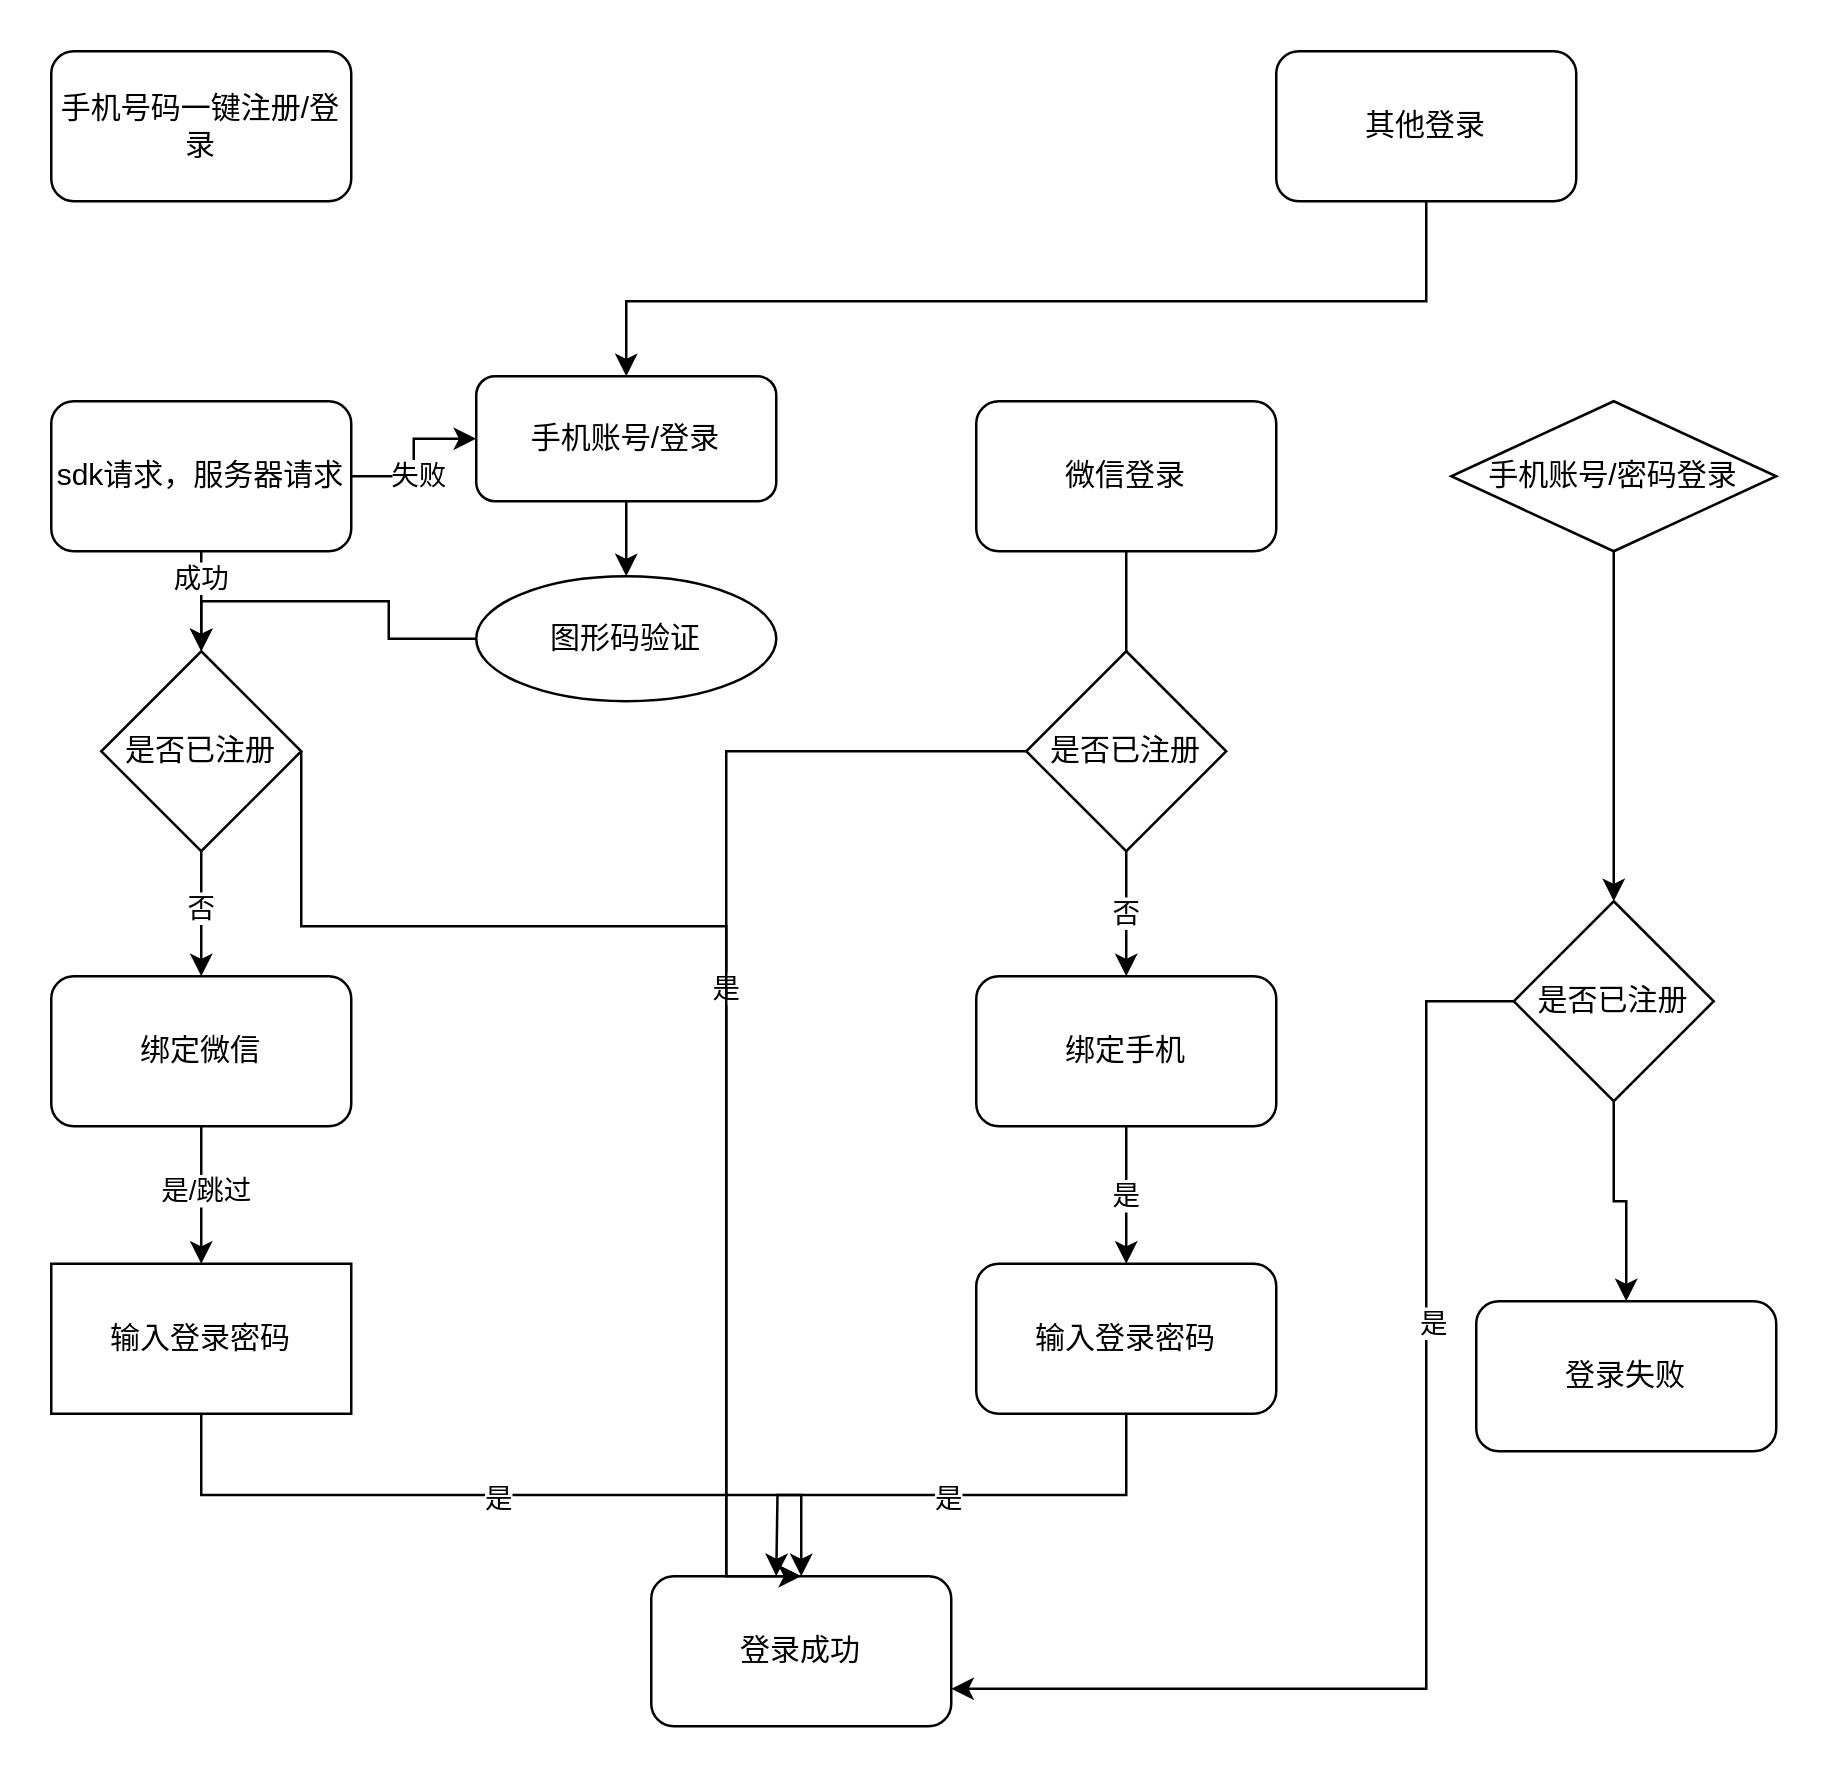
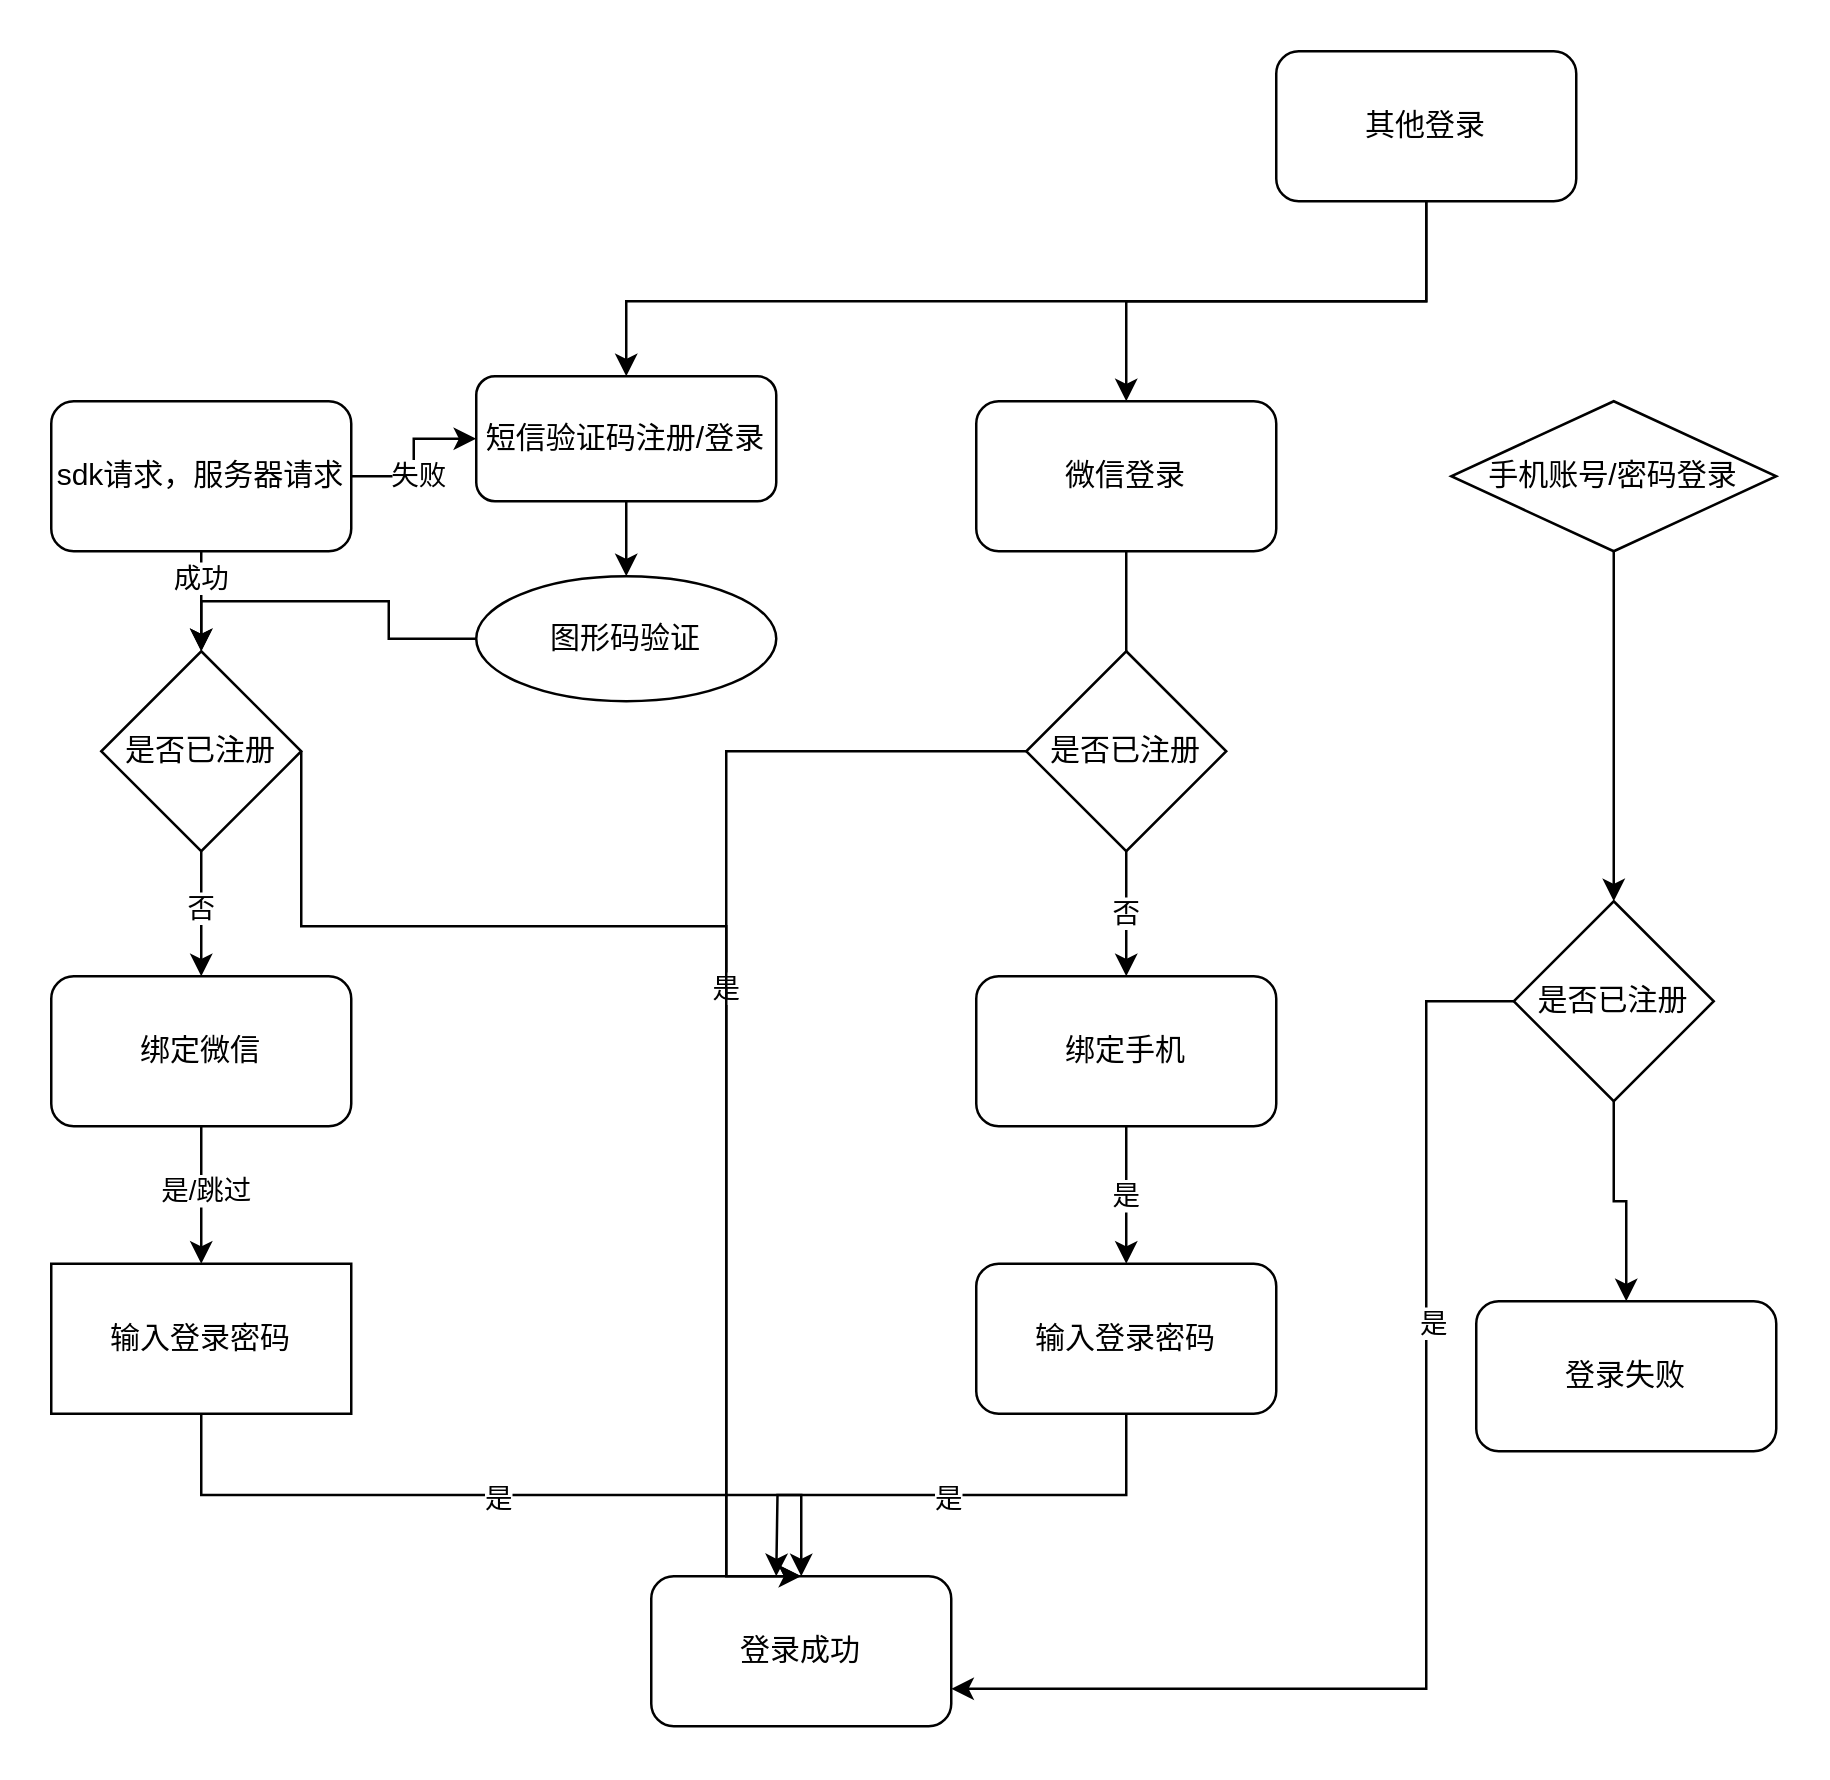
  <mxCell id="0" />
  <mxCell id="1" parent="0" />
- <mxCell id="2" value="手机号码一键注册/登录" style="rounded=1;whiteSpace=wrap;html=1;" vertex="1" parent="1"><mxGeometry x="20" y="20" width="120" height="60" as="geometry" /></mxCell>
  <mxCell id="3" style="edgeStyle=orthogonalEdgeStyle;rounded=0;orthogonalLoop=1;jettySize=auto;html=1;exitX=0.5;exitY=1;exitDx=0;exitDy=0;" edge="1" parent="1" source="7" target="18"><mxGeometry relative="1" as="geometry" /></mxCell>
  <mxCell id="4" value="成功" style="edgeLabel;html=1;align=center;verticalAlign=middle;resizable=0;points=[];" vertex="1" connectable="0" parent="3"><mxGeometry x="-0.525" y="-1" relative="1" as="geometry"><mxPoint as="offset" /></mxGeometry></mxCell>
  <mxCell id="5" style="edgeStyle=orthogonalEdgeStyle;rounded=0;orthogonalLoop=1;jettySize=auto;html=1;entryX=0;entryY=0.5;entryDx=0;entryDy=0;" edge="1" parent="1" source="7" target="40"><mxGeometry relative="1" as="geometry" /></mxCell>
  <mxCell id="6" value="失败" style="edgeLabel;html=1;align=center;verticalAlign=middle;resizable=0;points=[];" vertex="1" connectable="0" parent="5"><mxGeometry x="-0.215" y="-1" relative="1" as="geometry"><mxPoint as="offset" /></mxGeometry></mxCell>
  <mxCell id="7" value="sdk请求，服务器请求" style="rounded=1;whiteSpace=wrap;html=1;" vertex="1" parent="1"><mxGeometry x="20" y="160" width="120" height="60" as="geometry" /></mxCell>
+ <mxCell id="8" style="edgeStyle=orthogonalEdgeStyle;rounded=0;orthogonalLoop=1;jettySize=auto;html=1;exitX=0.5;exitY=1;exitDx=0;exitDy=0;" edge="1" parent="1" source="10" target="12"><mxGeometry relative="1" as="geometry" /></mxCell>
  <mxCell id="9" style="edgeStyle=orthogonalEdgeStyle;rounded=0;orthogonalLoop=1;jettySize=auto;html=1;entryX=0.5;entryY=0;entryDx=0;entryDy=0;" edge="1" parent="1" source="10" target="40"><mxGeometry relative="1" as="geometry"><Array as="points"><mxPoint x="570" y="120" /><mxPoint x="250" y="120" /></Array></mxGeometry></mxCell>
  <mxCell id="10" value="其他登录" style="rounded=1;whiteSpace=wrap;html=1;" vertex="1" parent="1"><mxGeometry x="510" y="20" width="120" height="60" as="geometry" /></mxCell>
  <mxCell id="11" style="edgeStyle=orthogonalEdgeStyle;rounded=0;orthogonalLoop=1;jettySize=auto;html=1;entryX=0.5;entryY=0;entryDx=0;entryDy=0;" edge="1" parent="1" source="12"><mxGeometry relative="1" as="geometry"><mxPoint x="450" y="280" as="targetPoint" /></mxGeometry></mxCell>
  <mxCell id="12" value="微信登录" style="rounded=1;whiteSpace=wrap;html=1;" vertex="1" parent="1"><mxGeometry x="390" y="160" width="120" height="60" as="geometry" /></mxCell>
  <mxCell id="13" style="edgeStyle=orthogonalEdgeStyle;rounded=0;orthogonalLoop=1;jettySize=auto;html=1;entryX=0.5;entryY=0;entryDx=0;entryDy=0;" edge="1" parent="1" source="14" target="37"><mxGeometry relative="1" as="geometry"><mxPoint x="645" y="250" as="targetPoint" /></mxGeometry></mxCell>
  <mxCell id="14" value="手机账号/密码登录" style="rhombus;whiteSpace=wrap;html=1;" vertex="1" parent="1"><mxGeometry x="580" y="160" width="130" height="60" as="geometry" /></mxCell>
  <mxCell id="15" style="edgeStyle=orthogonalEdgeStyle;rounded=0;orthogonalLoop=1;jettySize=auto;html=1;entryX=0.5;entryY=0;entryDx=0;entryDy=0;" edge="1" parent="1" source="18" target="22"><mxGeometry relative="1" as="geometry" /></mxCell>
  <mxCell id="16" value="否" style="edgeLabel;html=1;align=center;verticalAlign=middle;resizable=0;points=[];" vertex="1" connectable="0" parent="15"><mxGeometry x="-0.12" y="-1" relative="1" as="geometry"><mxPoint as="offset" /></mxGeometry></mxCell>
  <mxCell id="17" value="是" style="edgeStyle=orthogonalEdgeStyle;rounded=0;orthogonalLoop=1;jettySize=auto;html=1;exitX=1;exitY=0.5;exitDx=0;exitDy=0;entryX=0.5;entryY=0;entryDx=0;entryDy=0;" edge="1" parent="1" source="18" target="19"><mxGeometry relative="1" as="geometry"><mxPoint x="360" y="300" as="targetPoint" /><Array as="points"><mxPoint x="120" y="370" /><mxPoint x="290" y="370" /><mxPoint x="290" y="630" /></Array></mxGeometry></mxCell>
  <mxCell id="18" value="是否已注册" style="rhombus;whiteSpace=wrap;html=1;" vertex="1" parent="1"><mxGeometry x="40" y="260" width="80" height="80" as="geometry" /></mxCell>
  <mxCell id="19" value="登录成功" style="rounded=1;whiteSpace=wrap;html=1;" vertex="1" parent="1"><mxGeometry x="260" y="630" width="120" height="60" as="geometry" /></mxCell>
  <mxCell id="20" style="edgeStyle=orthogonalEdgeStyle;rounded=0;orthogonalLoop=1;jettySize=auto;html=1;entryX=0.5;entryY=0;entryDx=0;entryDy=0;" edge="1" parent="1" source="22" target="25"><mxGeometry relative="1" as="geometry" /></mxCell>
  <mxCell id="21" value="是/跳过" style="edgeLabel;html=1;align=center;verticalAlign=middle;resizable=0;points=[];" vertex="1" connectable="0" parent="20"><mxGeometry x="-0.145" y="1" relative="1" as="geometry"><mxPoint y="1" as="offset" /></mxGeometry></mxCell>
  <mxCell id="22" value="绑定微信" style="rounded=1;whiteSpace=wrap;html=1;" vertex="1" parent="1"><mxGeometry x="20" y="390" width="120" height="60" as="geometry" /></mxCell>
  <mxCell id="23" style="edgeStyle=orthogonalEdgeStyle;rounded=0;orthogonalLoop=1;jettySize=auto;html=1;exitX=0.5;exitY=1;exitDx=0;exitDy=0;" edge="1" parent="1" source="25" target="19"><mxGeometry relative="1" as="geometry" /></mxCell>
  <mxCell id="24" value="是" style="edgeLabel;html=1;align=center;verticalAlign=middle;resizable=0;points=[];" vertex="1" connectable="0" parent="23"><mxGeometry x="-0.018" y="-1" relative="1" as="geometry"><mxPoint x="1" as="offset" /></mxGeometry></mxCell>
  <mxCell id="25" value="输入登录密码" style="rounded=0;whiteSpace=wrap;html=1;" vertex="1" parent="1"><mxGeometry x="20" y="505" width="120" height="60" as="geometry" /></mxCell>
  <mxCell id="26" style="edgeStyle=orthogonalEdgeStyle;rounded=0;orthogonalLoop=1;jettySize=auto;html=1;exitX=0;exitY=0.5;exitDx=0;exitDy=0;entryX=0.5;entryY=0;entryDx=0;entryDy=0;" edge="1" parent="1" source="28" target="19"><mxGeometry relative="1" as="geometry"><Array as="points"><mxPoint x="290" y="300" /><mxPoint x="290" y="630" /></Array></mxGeometry></mxCell>
  <mxCell id="27" value="否" style="edgeStyle=orthogonalEdgeStyle;rounded=0;orthogonalLoop=1;jettySize=auto;html=1;entryX=0.5;entryY=0;entryDx=0;entryDy=0;" edge="1" parent="1" source="28" target="30"><mxGeometry relative="1" as="geometry" /></mxCell>
  <mxCell id="28" value="是否已注册" style="rhombus;whiteSpace=wrap;html=1;" vertex="1" parent="1"><mxGeometry x="410" y="260" width="80" height="80" as="geometry" /></mxCell>
  <mxCell id="29" value="是" style="edgeStyle=orthogonalEdgeStyle;rounded=0;orthogonalLoop=1;jettySize=auto;html=1;entryX=0.5;entryY=0;entryDx=0;entryDy=0;" edge="1" parent="1" source="30" target="33"><mxGeometry relative="1" as="geometry" /></mxCell>
  <mxCell id="30" value="绑定手机" style="rounded=1;whiteSpace=wrap;html=1;" vertex="1" parent="1"><mxGeometry x="390" y="390" width="120" height="60" as="geometry" /></mxCell>
  <mxCell id="31" style="edgeStyle=orthogonalEdgeStyle;rounded=0;orthogonalLoop=1;jettySize=auto;html=1;exitX=0.5;exitY=1;exitDx=0;exitDy=0;" edge="1" parent="1" source="33"><mxGeometry relative="1" as="geometry"><mxPoint x="310" y="630" as="targetPoint" /></mxGeometry></mxCell>
  <mxCell id="32" value="是" style="edgeLabel;html=1;align=center;verticalAlign=middle;resizable=0;points=[];" vertex="1" connectable="0" parent="31"><mxGeometry x="0.022" y="1" relative="1" as="geometry"><mxPoint x="1" as="offset" /></mxGeometry></mxCell>
  <mxCell id="33" value="输入登录密码" style="rounded=1;whiteSpace=wrap;html=1;" vertex="1" parent="1"><mxGeometry x="390" y="505" width="120" height="60" as="geometry" /></mxCell>
  <mxCell id="34" style="edgeStyle=orthogonalEdgeStyle;rounded=0;orthogonalLoop=1;jettySize=auto;html=1;entryX=1;entryY=0.75;entryDx=0;entryDy=0;" edge="1" parent="1" source="37" target="19"><mxGeometry relative="1" as="geometry"><Array as="points"><mxPoint x="570" y="400" /><mxPoint x="570" y="675" /></Array></mxGeometry></mxCell>
  <mxCell id="35" value="是" style="edgeLabel;html=1;align=center;verticalAlign=middle;resizable=0;points=[];" vertex="1" connectable="0" parent="34"><mxGeometry x="-0.35" y="2" relative="1" as="geometry"><mxPoint as="offset" /></mxGeometry></mxCell>
  <mxCell id="36" style="edgeStyle=orthogonalEdgeStyle;rounded=0;orthogonalLoop=1;jettySize=auto;html=1;" edge="1" parent="1" source="37" target="38"><mxGeometry relative="1" as="geometry" /></mxCell>
  <mxCell id="37" value="是否已注册" style="rhombus;whiteSpace=wrap;html=1;" vertex="1" parent="1"><mxGeometry x="605" y="360" width="80" height="80" as="geometry" /></mxCell>
  <mxCell id="38" value="登录失败" style="rounded=1;whiteSpace=wrap;html=1;" vertex="1" parent="1"><mxGeometry x="590" y="520" width="120" height="60" as="geometry" /></mxCell>
  <mxCell id="39" value="" style="edgeStyle=orthogonalEdgeStyle;rounded=0;orthogonalLoop=1;jettySize=auto;html=1;" edge="1" parent="1" source="40" target="42"><mxGeometry relative="1" as="geometry" /></mxCell>
- <mxCell id="40" value="手机账号/登录" style="rounded=1;whiteSpace=wrap;html=1;" vertex="1" parent="1"><mxGeometry x="190" y="150" width="120" height="50" as="geometry" /></mxCell>
+ <mxCell id="40" value="短信验证码注册/登录" style="rounded=1;whiteSpace=wrap;html=1;" vertex="1" parent="1"><mxGeometry x="190" y="150" width="120" height="50" as="geometry" /></mxCell>
  <mxCell id="41" style="edgeStyle=orthogonalEdgeStyle;rounded=0;orthogonalLoop=1;jettySize=auto;html=1;entryX=0.5;entryY=0;entryDx=0;entryDy=0;" edge="1" parent="1" source="42" target="18"><mxGeometry relative="1" as="geometry" /></mxCell>
  <mxCell id="42" value="图形码验证" style="ellipse;whiteSpace=wrap;html=1;" vertex="1" parent="1"><mxGeometry x="190" y="230" width="120" height="50" as="geometry" /></mxCell>
